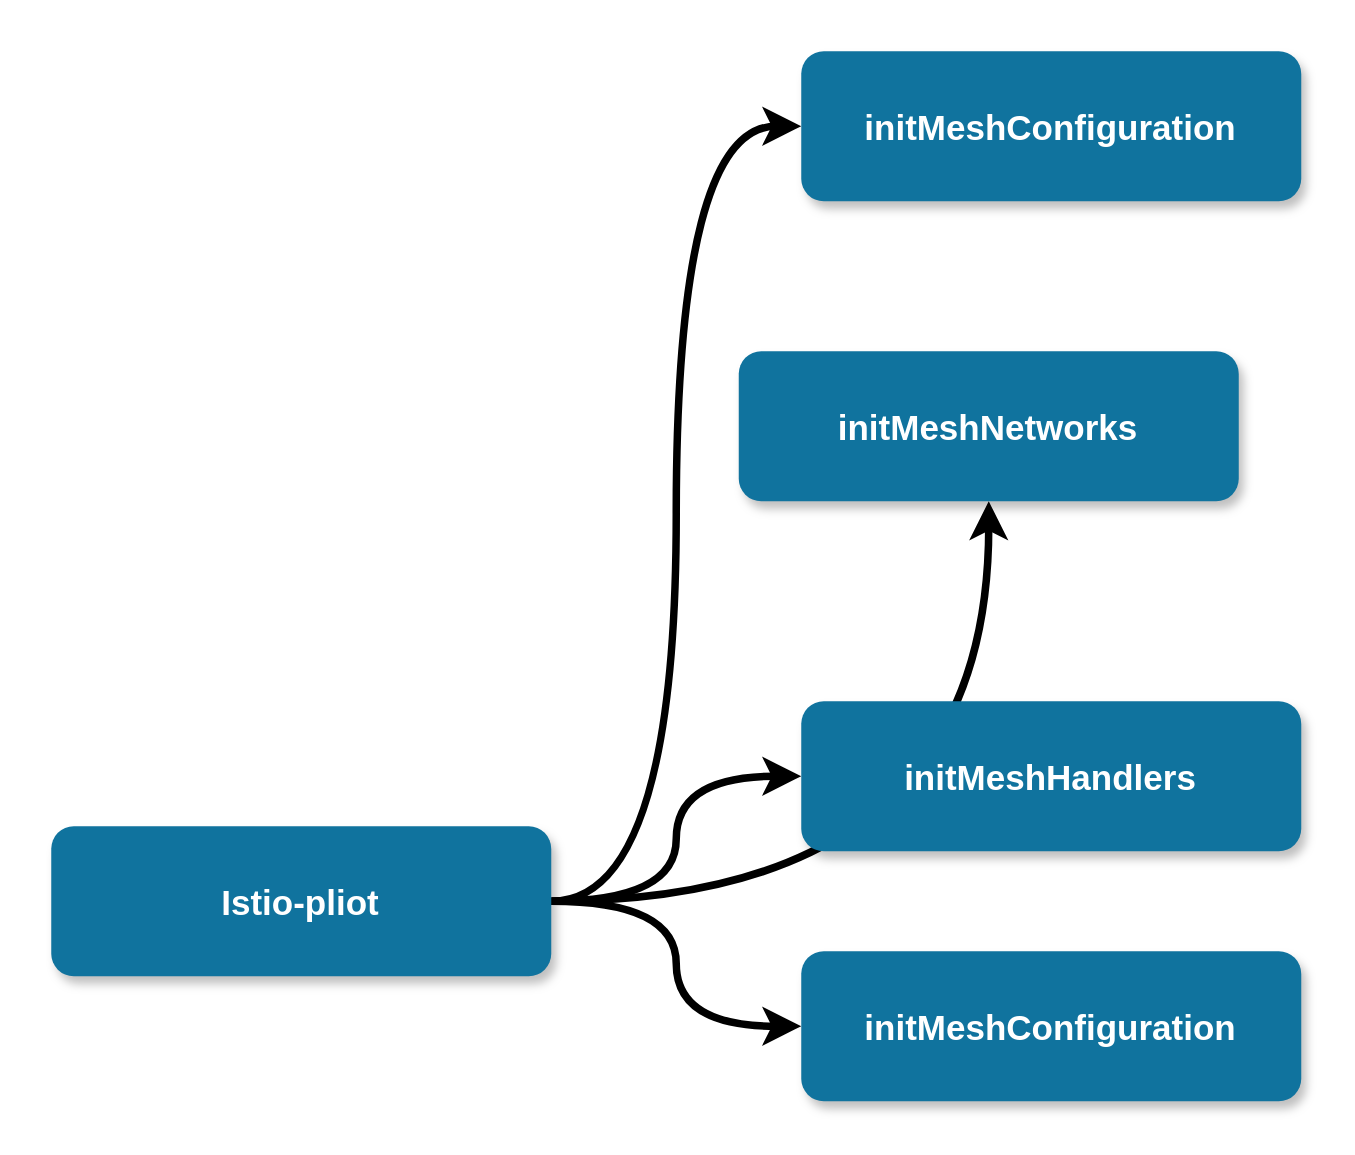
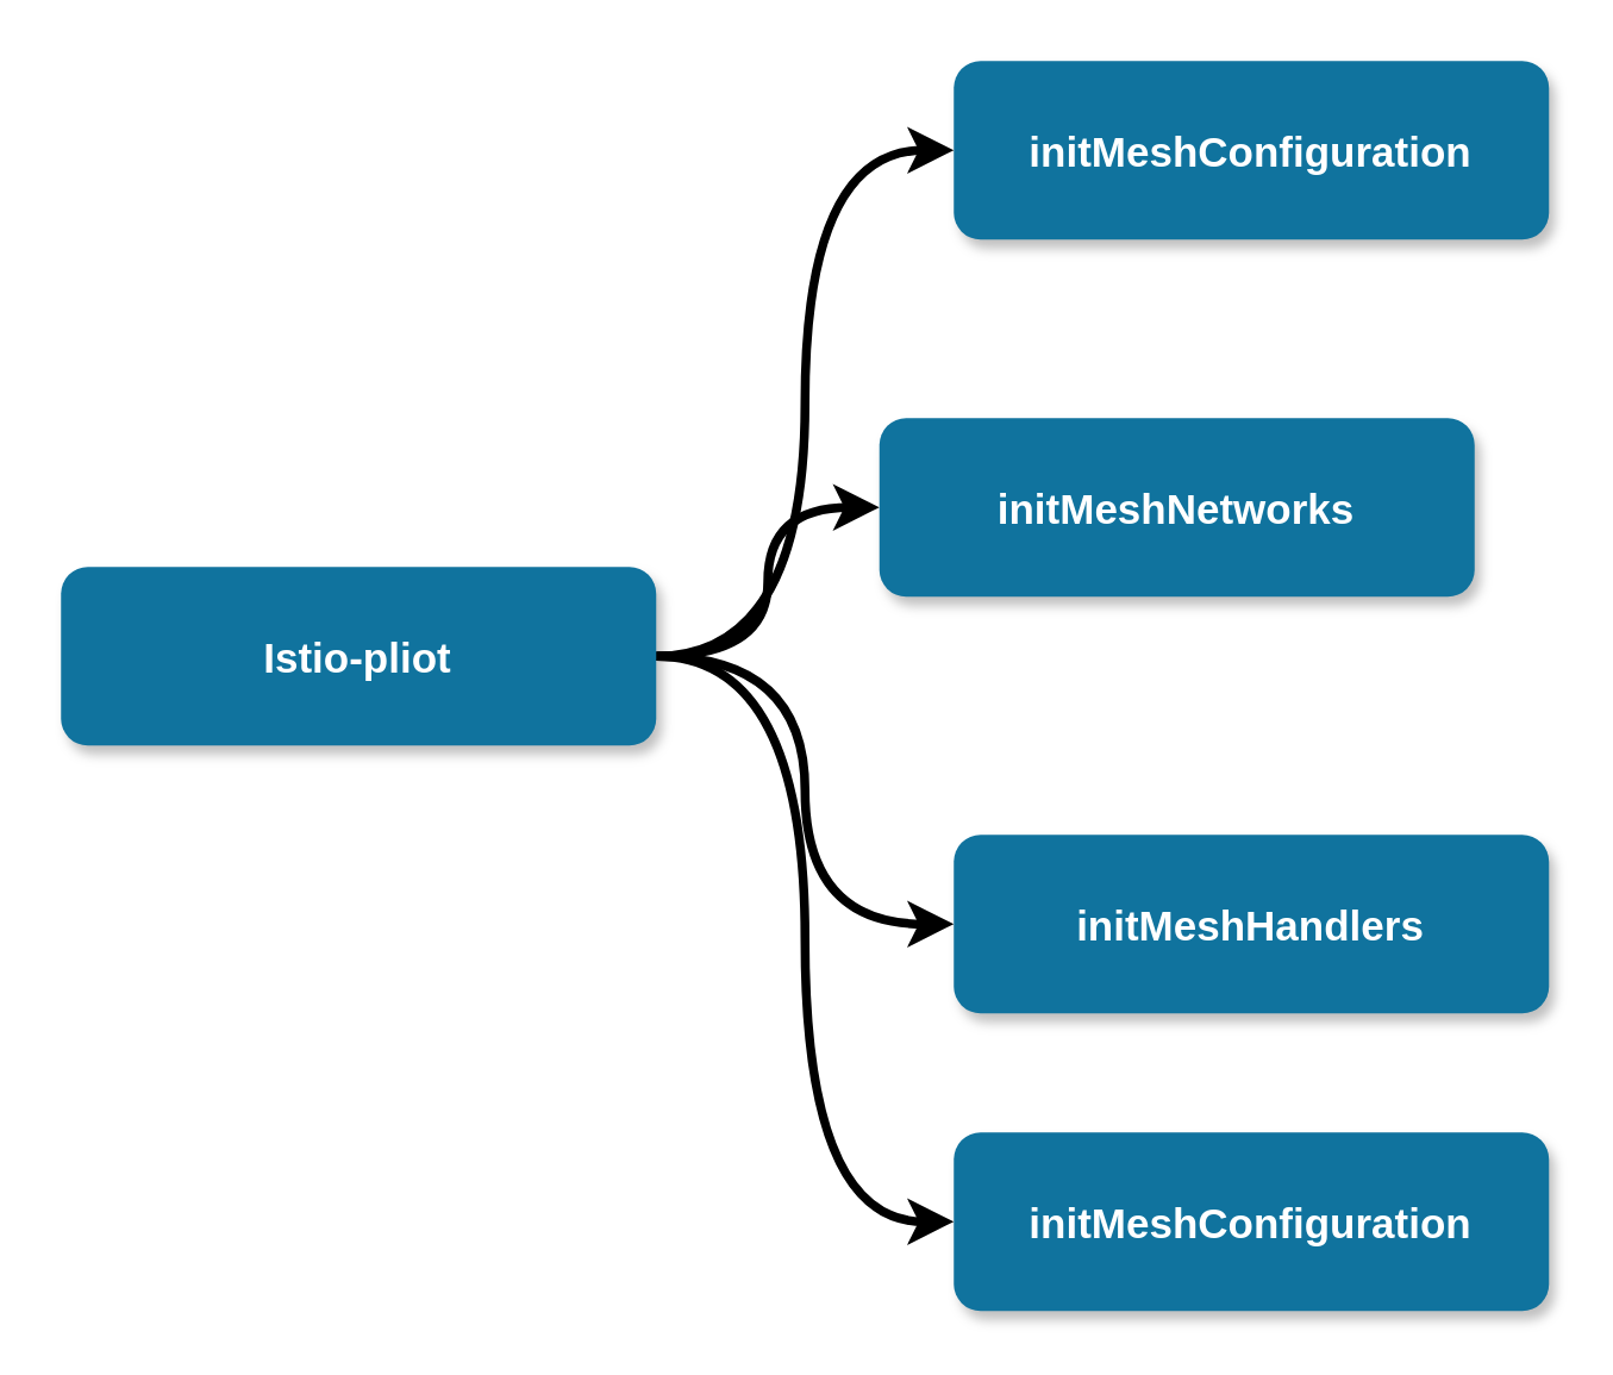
  <mxCell id="0" />
  <mxCell id="1" parent="0" />
  <mxCell id="2" style="edgeStyle=orthogonalEdgeStyle;rounded=0;orthogonalLoop=1;jettySize=auto;html=1;exitX=1;exitY=0.5;exitDx=0;exitDy=0;entryX=0;entryY=0.5;entryDx=0;entryDy=0;strokeWidth=3;curved=1;" edge="1" parent="1" source="6" target="7"><mxGeometry relative="1" as="geometry" /></mxCell>
  <mxCell id="3" style="edgeStyle=orthogonalEdgeStyle;curved=1;rounded=0;orthogonalLoop=1;jettySize=auto;html=1;exitX=1;exitY=0.5;exitDx=0;exitDy=0;strokeWidth=3;" edge="1" parent="1" source="6" target="8"><mxGeometry relative="1" as="geometry" /></mxCell>
  <mxCell id="4" style="edgeStyle=orthogonalEdgeStyle;curved=1;rounded=0;orthogonalLoop=1;jettySize=auto;html=1;exitX=1;exitY=0.5;exitDx=0;exitDy=0;entryX=0;entryY=0.5;entryDx=0;entryDy=0;strokeWidth=3;" edge="1" parent="1" source="6" target="10"><mxGeometry relative="1" as="geometry" /></mxCell>
  <mxCell id="5" style="edgeStyle=orthogonalEdgeStyle;curved=1;rounded=0;orthogonalLoop=1;jettySize=auto;html=1;exitX=1;exitY=0.5;exitDx=0;exitDy=0;entryX=0;entryY=0.5;entryDx=0;entryDy=0;strokeWidth=3;" edge="1" parent="1" source="6" target="9"><mxGeometry relative="1" as="geometry" /></mxCell>
- <mxCell id="6" value="Istio-pliot" style="rounded=1;fillColor=#10739E;strokeColor=none;shadow=1;gradientColor=none;fontStyle=1;fontColor=#FFFFFF;fontSize=14;" parent="1" vertex="1"><mxGeometry x="20" y="330" width="200" height="60" as="geometry" /></mxCell>
+ <mxCell id="6" value="Istio-pliot" style="rounded=1;fillColor=#10739E;strokeColor=none;shadow=1;gradientColor=none;fontStyle=1;fontColor=#FFFFFF;fontSize=14;" parent="1" vertex="1"><mxGeometry x="20" y="190" width="200" height="60" as="geometry" /></mxCell>
  <mxCell id="7" value="initMeshConfiguration" style="rounded=1;fillColor=#10739E;strokeColor=none;shadow=1;gradientColor=none;fontStyle=1;fontColor=#FFFFFF;fontSize=14;" vertex="1" parent="1"><mxGeometry x="320" y="20" width="200" height="60" as="geometry" /></mxCell>
  <mxCell id="8" value="initMeshNetworks" style="rounded=1;fillColor=#10739E;strokeColor=none;shadow=1;gradientColor=none;fontStyle=1;fontColor=#FFFFFF;fontSize=14;" vertex="1" parent="1"><mxGeometry x="295" y="140" width="200" height="60" as="geometry" /></mxCell>
  <mxCell id="9" value="initMeshConfiguration" style="rounded=1;fillColor=#10739E;strokeColor=none;shadow=1;gradientColor=none;fontStyle=1;fontColor=#FFFFFF;fontSize=14;" vertex="1" parent="1"><mxGeometry x="320" y="380" width="200" height="60" as="geometry" /></mxCell>
  <mxCell id="10" value="initMeshHandlers" style="rounded=1;fillColor=#10739E;strokeColor=none;shadow=1;gradientColor=none;fontStyle=1;fontColor=#FFFFFF;fontSize=14;" vertex="1" parent="1"><mxGeometry x="320" y="280" width="200" height="60" as="geometry" /></mxCell>
